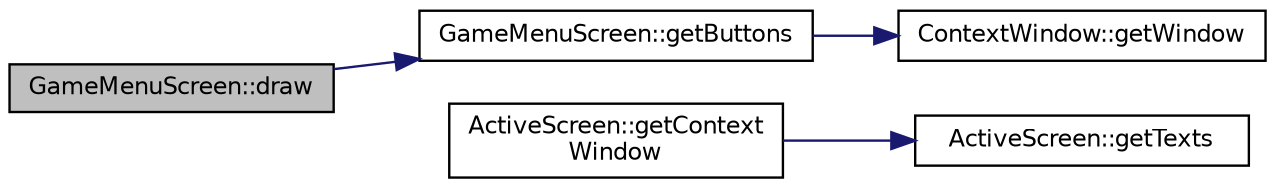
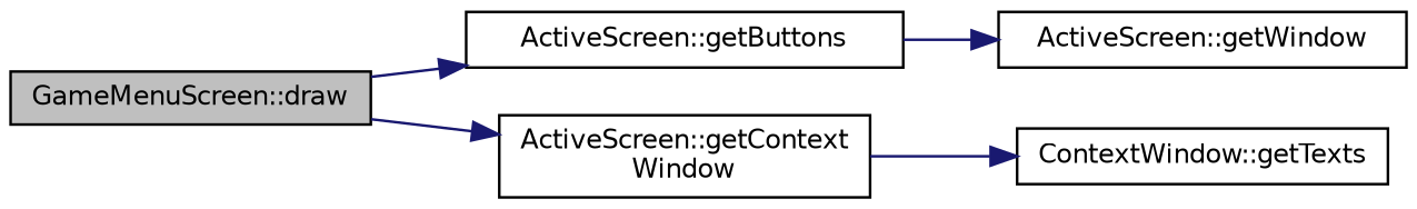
  digraph {
    rankdir=LR
    node [color=black fillcolor=white fontname=Helvetica fontsize=10 shape=record style=filled]
    edge [color=midnightblue fontname=Helvetica fontsize=10 labelfontname=Helvetica labelfontsize=10 style=solid]
    n1 [fillcolor=grey75 fontcolor=black height=0.2 label="GameMenuScreen::draw" width=0.4]
-   n2 [height=0.2 label="GameMenuScreen::getButtons" width=0.4]
+   n2 [height=0.2 label="ActiveScreen::getButtons" width=0.4]
    n3 [height=0.2 label="ActiveScreen::getContext\lWindow" width=0.4]
-   n4 [height=0.2 label="ContextWindow::getWindow" width=0.4]
-   n5 [height=0.2 label="ActiveScreen::getTexts" width=0.4]
+   n4 [height=0.2 label="ActiveScreen::getWindow" width=0.4]
+   n5 [height=0.2 label="ContextWindow::getTexts" width=0.4]
    n1 -> n2
+   n1 -> n3
    n2 -> n4
    n3 -> n5
  }
